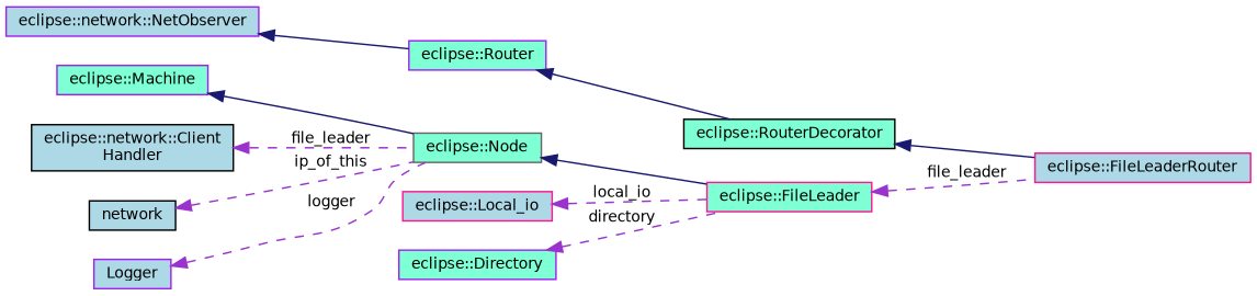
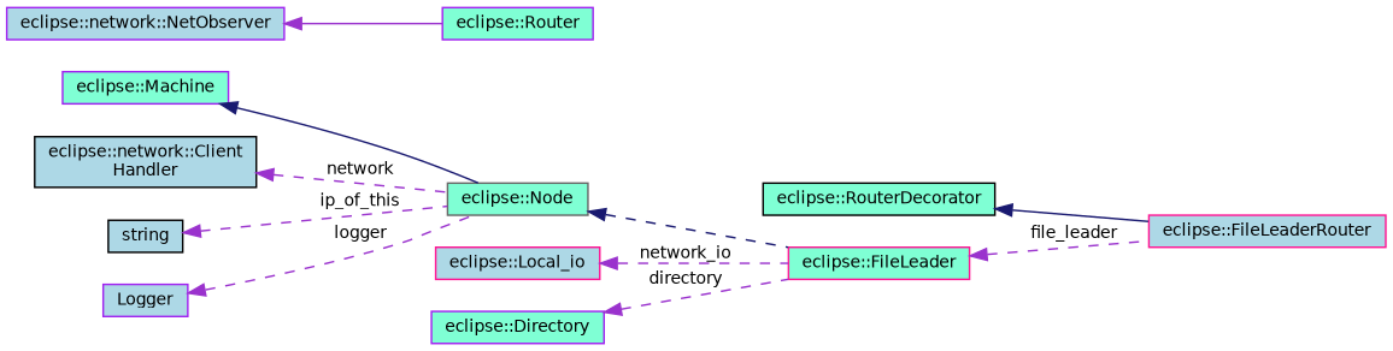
  digraph {
    rankdir=LR
    node [color=purple fillcolor=lightblue fontname=Helvetica fontsize=10 shape=record style=filled]
    edge [color=darkorchid3 dir=back fontname=Helvetica fontsize=10 labelfontname=Helvetica labelfontsize=10 style=dashed]
    n1 [color=deeppink fontcolor=black height=0.2 label="eclipse::FileLeaderRouter" width=0.4]
    n2 [color=black fillcolor=aquamarine height=0.2 label="eclipse::RouterDecorator" width=0.4]
    n3 [fillcolor=aquamarine height=0.2 label="eclipse::Router" width=0.4]
    n4 [height=0.2 label="eclipse::network::NetObserver" width=0.4]
    n5 [color=deeppink fillcolor=aquamarine height=0.2 label="eclipse::FileLeader" width=0.4]
    n6 [color=gray40 fillcolor=aquamarine height=0.2 label="eclipse::Node" width=0.4]
    n7 [fillcolor=aquamarine height=0.2 label="eclipse::Machine" width=0.4]
    n8 [color=black height=0.2 label="eclipse::network::Client\lHandler" width=0.4]
-   n9 [color=black height=0.2 label=network width=0.4]
+   n9 [color=black height=0.2 label=string width=0.4]
    n10 [height=0.2 label=Logger width=0.4]
    n11 [color=deeppink height=0.2 label="eclipse::Local_io" width=0.4]
    n12 [fillcolor=aquamarine height=0.2 label="eclipse::Directory" width=0.4]
    n2 -> n1 [color=midnightblue style=solid]
-   n3 -> n2 [color=midnightblue style=solid]
-   n4 -> n3 [color=midnightblue style=solid]
+   n4 -> n3 [style=solid]
    n5 -> n1 [label=" file_leader"]
-   n6 -> n5 [color=midnightblue style=solid]
+   n6 -> n5 [color=midnightblue]
    n7 -> n6 [color=midnightblue style=solid]
-   n8 -> n6 [label=" file_leader"]
+   n8 -> n6 [label=" network"]
    n9 -> n6 [label=" ip_of_this"]
    n10 -> n6 [label=" logger"]
-   n11 -> n5 [label=" local_io"]
+   n11 -> n5 [label=" network_io"]
    n12 -> n5 [label=" directory"]
  }
